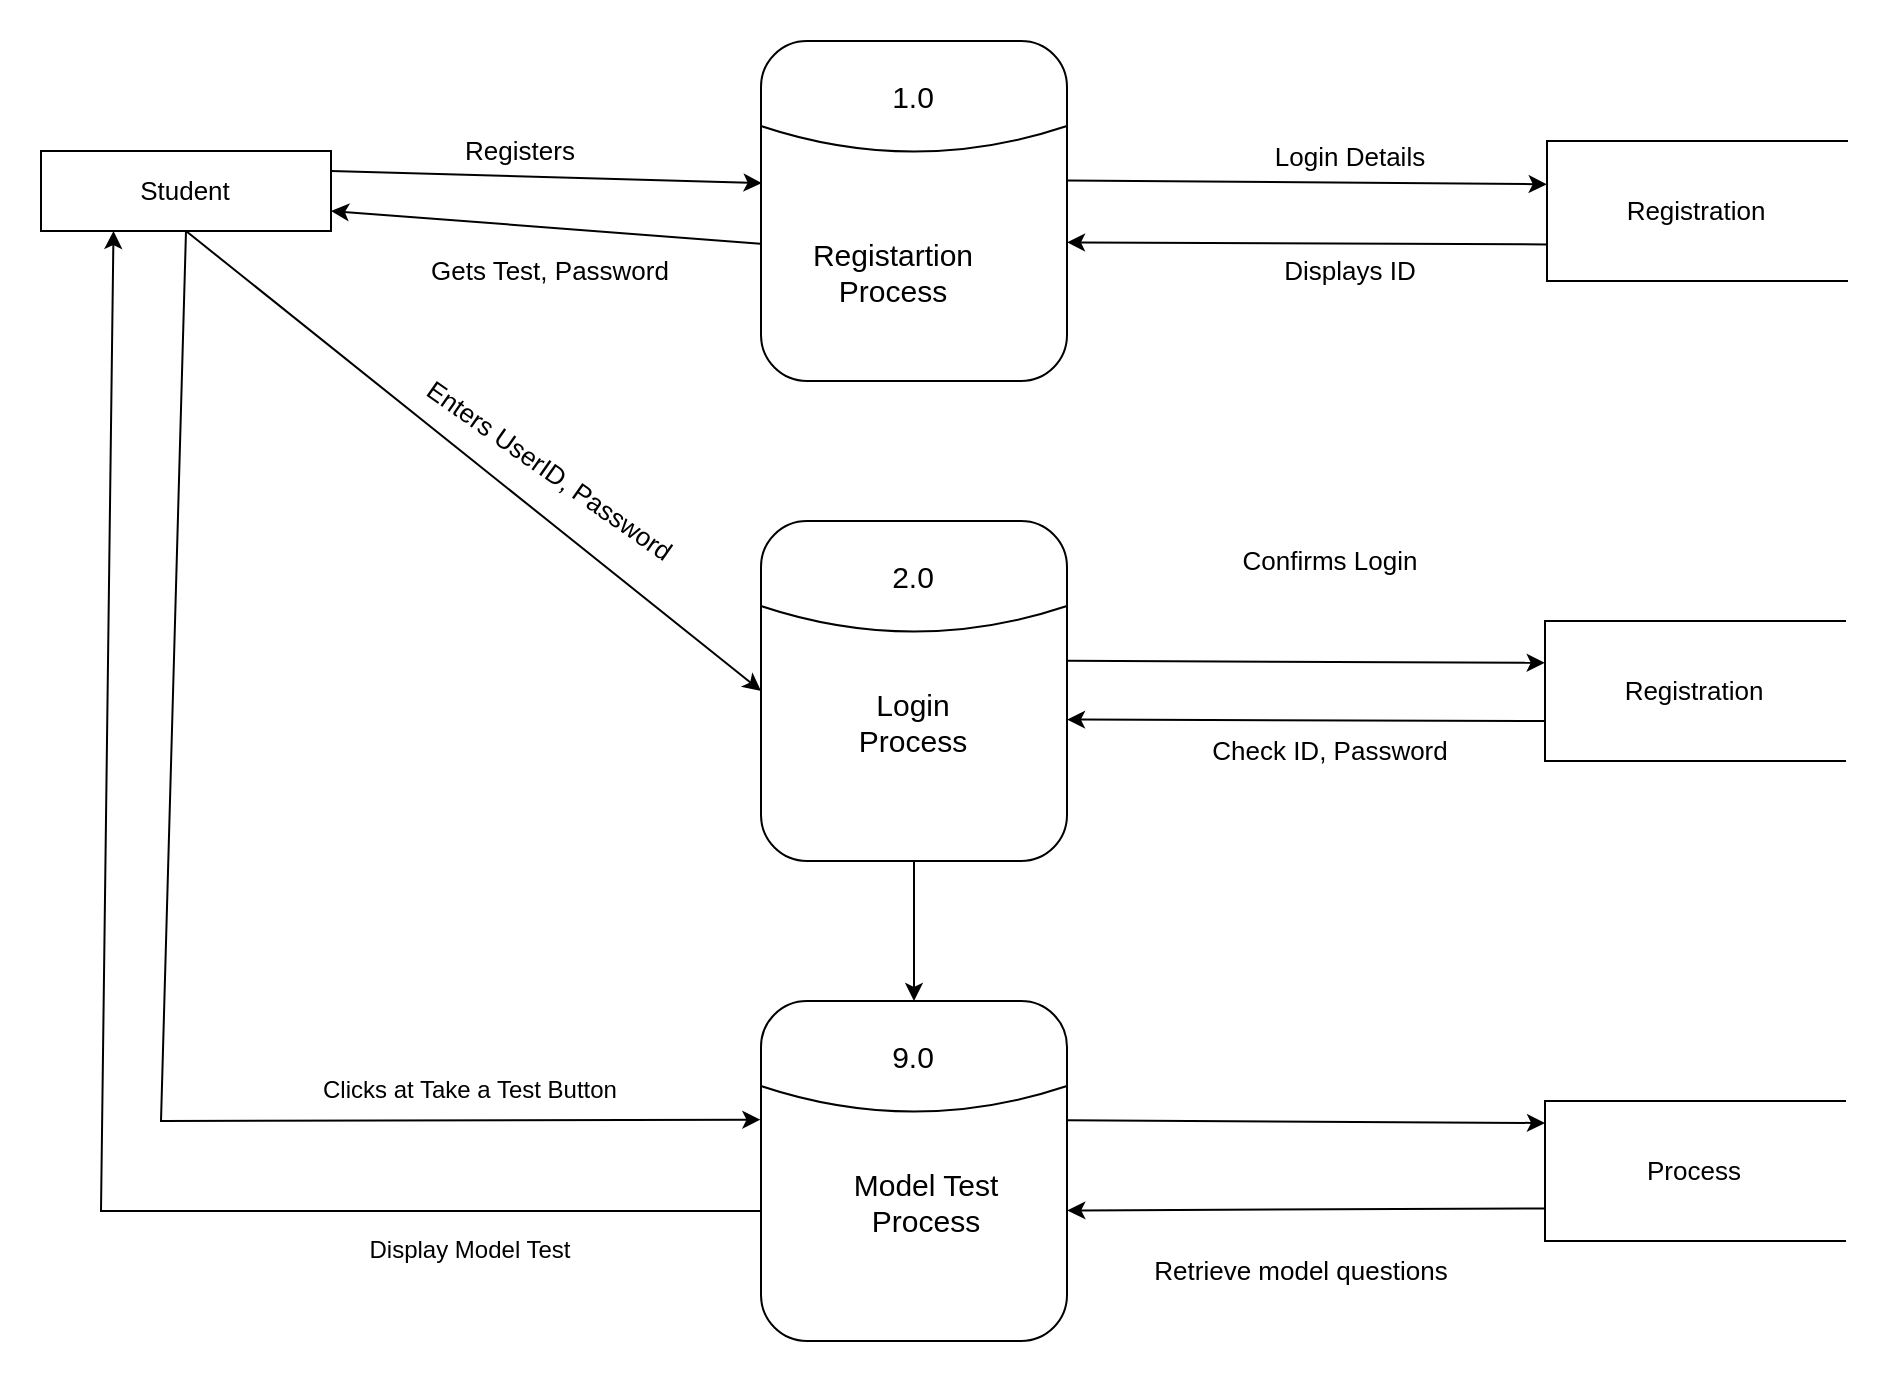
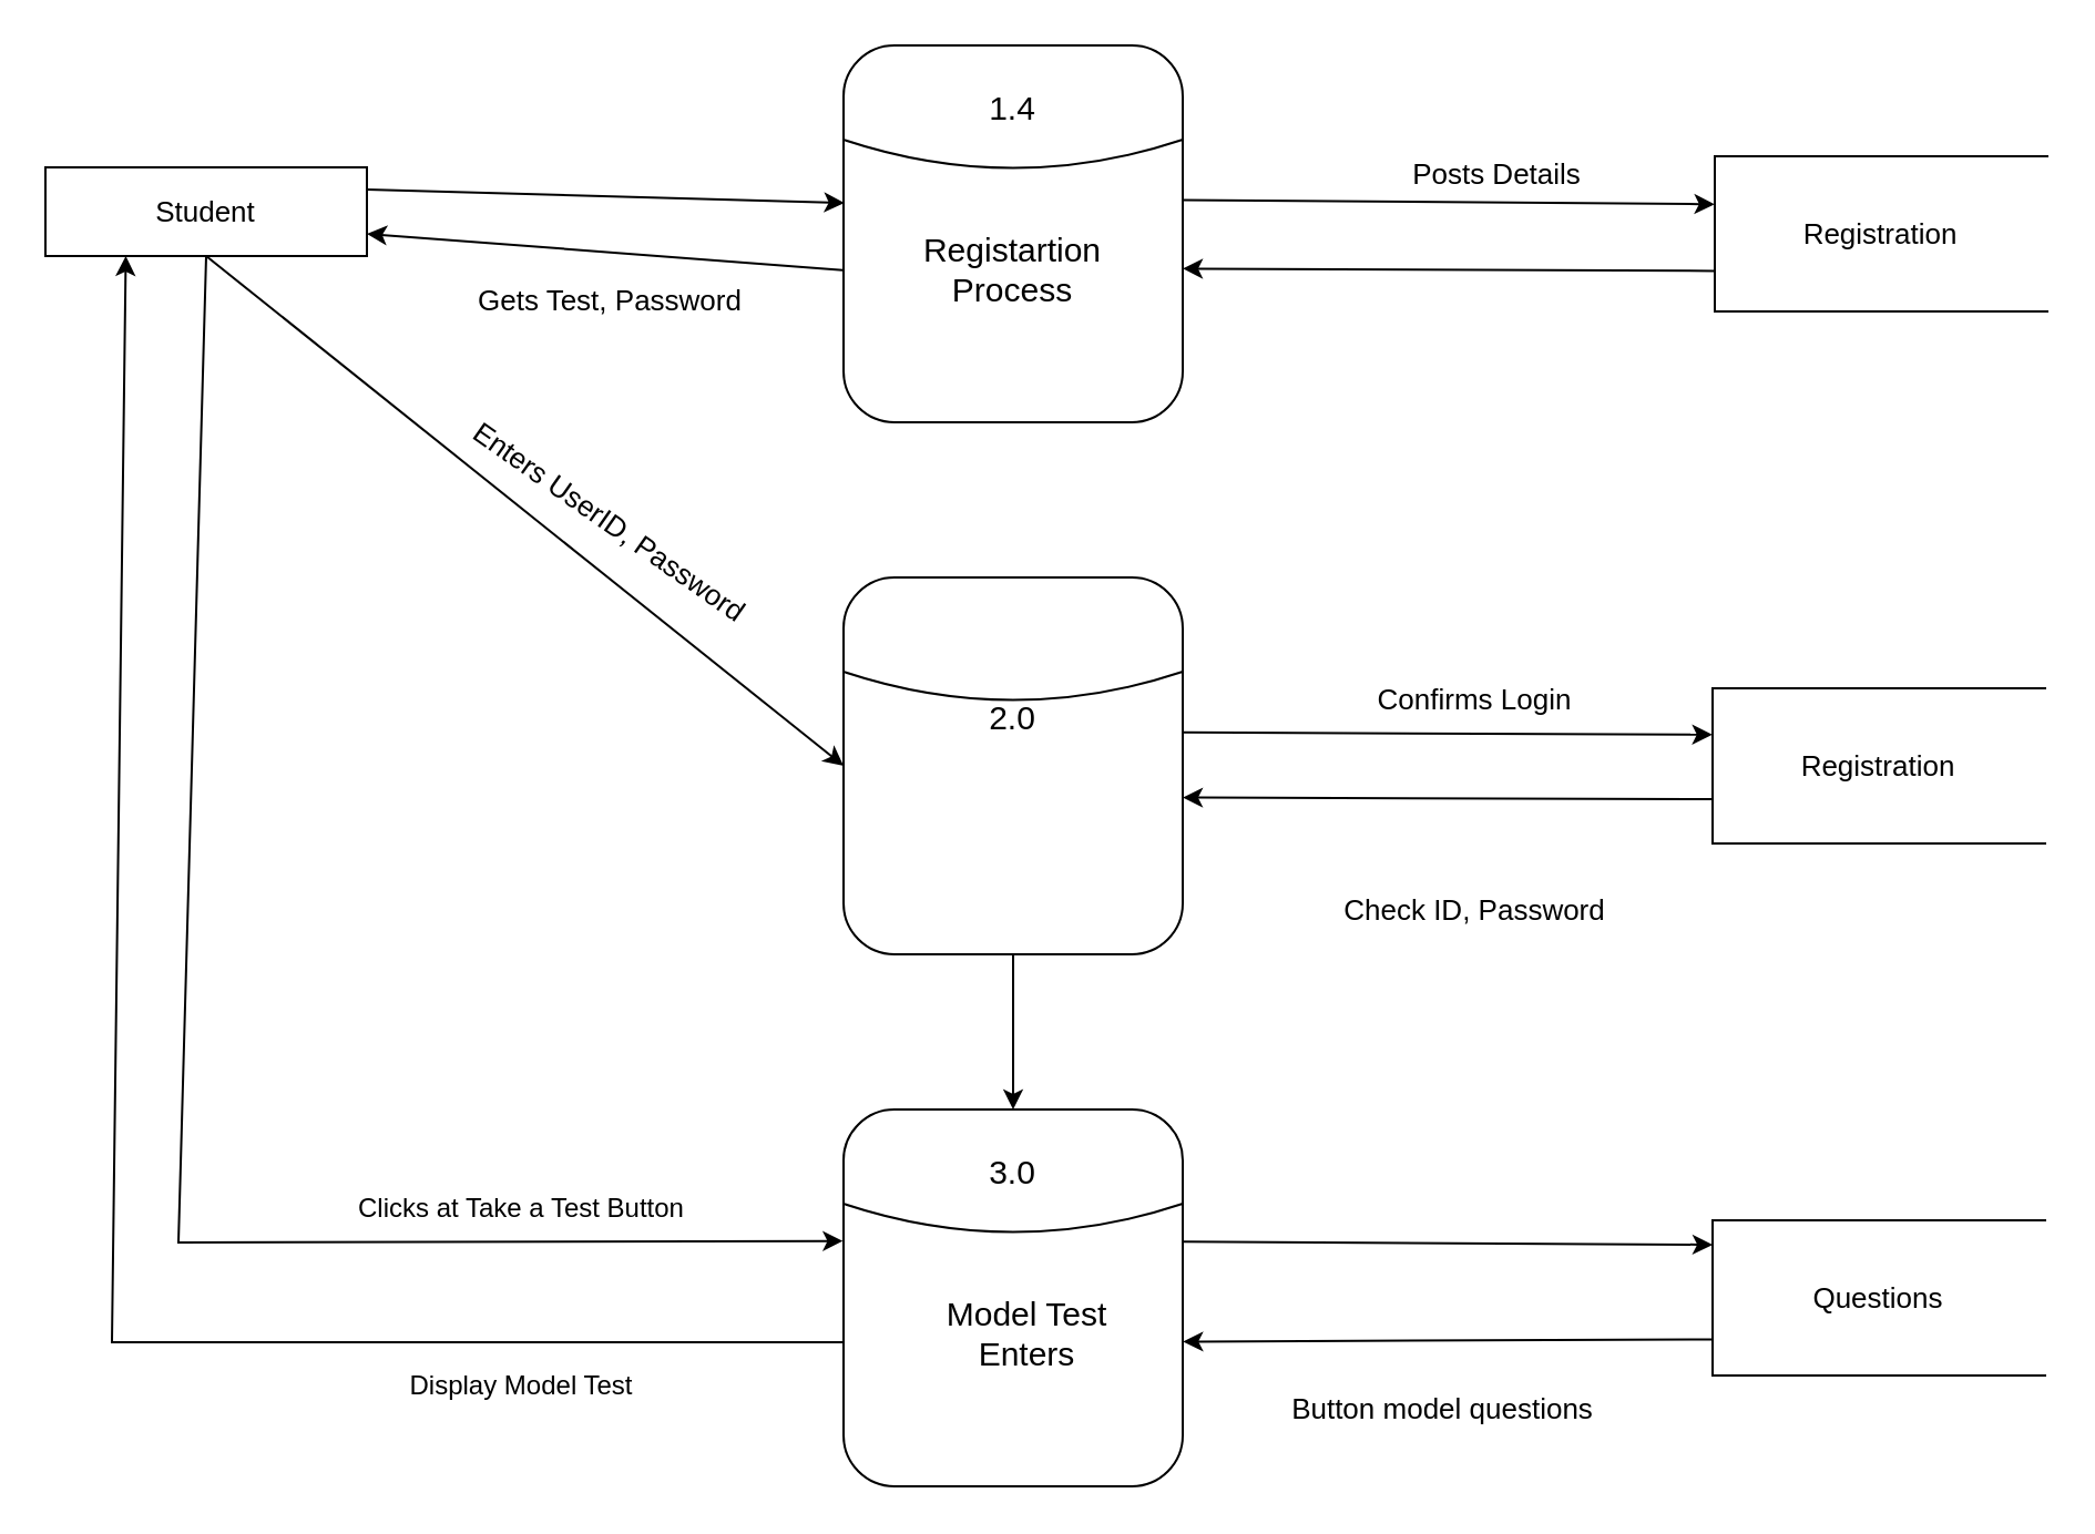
  <mxCell id="0" />
  <mxCell id="1" parent="0" />
  <mxCell id="2" value="&lt;font style=&quot;font-size: 13px;&quot;&gt;Student&lt;/font&gt;" style="rounded=0;whiteSpace=wrap;html=1;" parent="1" vertex="1"><mxGeometry x="20" y="75" width="145" height="40" as="geometry" /></mxCell>
  <mxCell id="3" value="" style="endArrow=classic;html=1;rounded=0;exitX=1;exitY=0.25;exitDx=0;exitDy=0;entryX=0.002;entryY=0.418;entryDx=0;entryDy=0;entryPerimeter=0;" parent="1" source="2" target="25" edge="1"><mxGeometry width="50" height="50" relative="1" as="geometry"><mxPoint x="260" y="210" as="sourcePoint" /><mxPoint x="390.82" y="90.57" as="targetPoint" /></mxGeometry></mxCell>
  <mxCell id="4" value="" style="endArrow=classic;html=1;rounded=0;exitX=-0.002;exitY=0.596;exitDx=0;exitDy=0;entryX=1;entryY=0.75;entryDx=0;entryDy=0;exitPerimeter=0;" parent="1" source="25" target="2" edge="1"><mxGeometry width="50" height="50" relative="1" as="geometry"><mxPoint x="390.69" y="120.6" as="sourcePoint" /><mxPoint x="110" y="130" as="targetPoint" /></mxGeometry></mxCell>
- <mxCell id="5" value="&lt;font style=&quot;font-size: 13px;&quot;&gt;Registers&lt;/font&gt;" style="text;html=1;strokeColor=none;fillColor=none;align=center;verticalAlign=middle;whiteSpace=wrap;rounded=0;" parent="1" vertex="1"><mxGeometry x="230" y="60" width="60" height="30" as="geometry" /></mxCell>
  <mxCell id="6" value="&lt;font style=&quot;font-size: 13px;&quot;&gt;Gets Test, Password&lt;/font&gt;" style="text;html=1;strokeColor=none;fillColor=none;align=center;verticalAlign=middle;whiteSpace=wrap;rounded=0;" parent="1" vertex="1"><mxGeometry x="200" y="120" width="150" height="30" as="geometry" /></mxCell>
  <mxCell id="7" value="" style="endArrow=classic;html=1;rounded=0;exitX=0.5;exitY=1;exitDx=0;exitDy=0;entryX=0;entryY=0.5;entryDx=0;entryDy=0;" parent="1" source="2" target="32" edge="1"><mxGeometry width="50" height="50" relative="1" as="geometry"><mxPoint x="340" y="320" as="sourcePoint" /><mxPoint x="390" y="345" as="targetPoint" /></mxGeometry></mxCell>
  <mxCell id="8" value="&lt;font style=&quot;font-size: 13px;&quot;&gt;Enters UserID, Password&lt;/font&gt;" style="text;html=1;strokeColor=none;fillColor=none;align=center;verticalAlign=middle;whiteSpace=wrap;rounded=0;rotation=35;" parent="1" vertex="1"><mxGeometry x="185" y="220" width="180" height="30" as="geometry" /></mxCell>
  <mxCell id="9" value="" style="endArrow=classic;html=1;rounded=0;exitX=0.5;exitY=1;exitDx=0;exitDy=0;entryX=-0.002;entryY=0.349;entryDx=0;entryDy=0;entryPerimeter=0;" parent="1" source="2" target="37" edge="1"><mxGeometry width="50" height="50" relative="1" as="geometry"><mxPoint x="510" y="500" as="sourcePoint" /><mxPoint x="408.038" y="559.038" as="targetPoint" /><Array as="points"><mxPoint x="80" y="560" /></Array></mxGeometry></mxCell>
  <mxCell id="10" value="Display Model Test" style="text;html=1;strokeColor=none;fillColor=none;align=center;verticalAlign=middle;whiteSpace=wrap;rounded=0;rotation=0;" parent="1" vertex="1"><mxGeometry x="145" y="610" width="180" height="30" as="geometry" /></mxCell>
  <mxCell id="11" value="" style="endArrow=classic;html=1;rounded=0;exitX=0;exitY=0.5;exitDx=0;exitDy=0;entryX=0.25;entryY=1;entryDx=0;entryDy=0;" parent="1" target="2" edge="1"><mxGeometry width="50" height="50" relative="1" as="geometry"><mxPoint x="389" y="605" as="sourcePoint" /><mxPoint x="40" y="140" as="targetPoint" /><Array as="points"><mxPoint x="50" y="605" /></Array></mxGeometry></mxCell>
  <mxCell id="12" value="Clicks at Take a Test Button" style="text;html=1;strokeColor=none;fillColor=none;align=center;verticalAlign=middle;whiteSpace=wrap;rounded=0;rotation=0;" parent="1" vertex="1"><mxGeometry x="150" y="530" width="170" height="30" as="geometry" /></mxCell>
  <mxCell id="13" value="&lt;font style=&quot;font-size: 13px;&quot;&gt;Registration&lt;/font&gt;" style="html=1;dashed=0;whiteSpace=wrap;shape=partialRectangle;right=0;" parent="1" vertex="1"><mxGeometry x="773" y="70" width="150" height="70" as="geometry" /></mxCell>
- <mxCell id="14" value="&lt;font style=&quot;font-size: 13px;&quot;&gt;Displays ID&lt;/font&gt;" style="text;html=1;strokeColor=none;fillColor=none;align=center;verticalAlign=middle;whiteSpace=wrap;rounded=0;" parent="1" vertex="1"><mxGeometry x="630" y="120" width="90" height="30" as="geometry" /></mxCell>
- <mxCell id="15" value="&lt;font style=&quot;font-size: 13px;&quot;&gt;Login Details&lt;/font&gt;" style="text;html=1;strokeColor=none;fillColor=none;align=center;verticalAlign=middle;whiteSpace=wrap;rounded=0;" parent="1" vertex="1"><mxGeometry x="630" y="63" width="90" height="30" as="geometry" /></mxCell>
+ <mxCell id="15" value="&lt;font style=&quot;font-size: 13px;&quot;&gt;Posts Details&lt;/font&gt;" style="text;html=1;strokeColor=none;fillColor=none;align=center;verticalAlign=middle;whiteSpace=wrap;rounded=0;" parent="1" vertex="1"><mxGeometry x="630" y="63" width="90" height="30" as="geometry" /></mxCell>
  <mxCell id="16" value="" style="endArrow=classic;html=1;rounded=0;exitX=1;exitY=0.411;exitDx=0;exitDy=0;entryX=-0.001;entryY=0.299;entryDx=0;entryDy=0;entryPerimeter=0;exitPerimeter=0;" parent="1" source="32" target="18" edge="1"><mxGeometry width="50" height="50" relative="1" as="geometry"><mxPoint x="518.57" y="330.05" as="sourcePoint" /><mxPoint x="772" y="330.87" as="targetPoint" /></mxGeometry></mxCell>
  <mxCell id="17" value="" style="endArrow=classic;html=1;rounded=0;exitX=0.001;exitY=0.715;exitDx=0;exitDy=0;entryX=1;entryY=0.584;entryDx=0;entryDy=0;exitPerimeter=0;entryPerimeter=0;" parent="1" source="18" target="32" edge="1"><mxGeometry width="50" height="50" relative="1" as="geometry"><mxPoint x="772" y="359.87" as="sourcePoint" /><mxPoint x="518.83" y="358.91" as="targetPoint" /></mxGeometry></mxCell>
  <mxCell id="18" value="&lt;font style=&quot;font-size: 13px;&quot;&gt;Registration&lt;/font&gt;" style="html=1;dashed=0;whiteSpace=wrap;shape=partialRectangle;right=0;" parent="1" vertex="1"><mxGeometry x="772" y="310" width="150" height="70" as="geometry" /></mxCell>
- <mxCell id="19" value="&lt;font style=&quot;font-size: 13px;&quot;&gt;Check ID, Password&lt;/font&gt;" style="text;html=1;strokeColor=none;fillColor=none;align=center;verticalAlign=middle;whiteSpace=wrap;rounded=0;" parent="1" vertex="1"><mxGeometry x="595" y="360" width="140" height="30" as="geometry" /></mxCell>
- <mxCell id="20" value="&lt;font style=&quot;font-size: 13px;&quot;&gt;Confirms Login&lt;/font&gt;" style="text;html=1;strokeColor=none;fillColor=none;align=center;verticalAlign=middle;whiteSpace=wrap;rounded=0;" parent="1" vertex="1"><mxGeometry x="610" y="265" width="110" height="30" as="geometry" /></mxCell>
+ <mxCell id="19" value="&lt;font style=&quot;font-size: 13px;&quot;&gt;Check ID, Password&lt;/font&gt;" style="text;html=1;strokeColor=none;fillColor=none;align=center;verticalAlign=middle;whiteSpace=wrap;rounded=0;" parent="1" vertex="1"><mxGeometry x="595" y="395" width="140" height="30" as="geometry" /></mxCell>
+ <mxCell id="20" value="&lt;font style=&quot;font-size: 13px;&quot;&gt;Confirms Login&lt;/font&gt;" style="text;html=1;strokeColor=none;fillColor=none;align=center;verticalAlign=middle;whiteSpace=wrap;rounded=0;" parent="1" vertex="1"><mxGeometry x="610" y="300" width="110" height="30" as="geometry" /></mxCell>
  <mxCell id="21" value="" style="endArrow=classic;html=1;rounded=0;exitX=0.998;exitY=0.351;exitDx=0;exitDy=0;entryX=-0.001;entryY=0.299;entryDx=0;entryDy=0;entryPerimeter=0;exitPerimeter=0;" parent="1" edge="1" source="37"><mxGeometry width="50" height="50" relative="1" as="geometry"><mxPoint x="534.997" y="560" as="sourcePoint" /><mxPoint x="772" y="561" as="targetPoint" /></mxGeometry></mxCell>
- <mxCell id="22" value="&lt;font style=&quot;font-size: 13px;&quot;&gt;Process&lt;/font&gt;" style="html=1;dashed=0;whiteSpace=wrap;shape=partialRectangle;right=0;" parent="1" vertex="1"><mxGeometry x="772" y="550" width="150" height="70" as="geometry" /></mxCell>
- <mxCell id="23" value="&lt;font style=&quot;font-size: 13px;&quot;&gt;Retrieve model questions&lt;/font&gt;" style="text;html=1;strokeColor=none;fillColor=none;align=center;verticalAlign=middle;whiteSpace=wrap;rounded=0;" parent="1" vertex="1"><mxGeometry x="573.5" y="620" width="153" height="30" as="geometry" /></mxCell>
+ <mxCell id="22" value="&lt;font style=&quot;font-size: 13px;&quot;&gt;Questions&lt;/font&gt;" style="html=1;dashed=0;whiteSpace=wrap;shape=partialRectangle;right=0;" parent="1" vertex="1"><mxGeometry x="772" y="550" width="150" height="70" as="geometry" /></mxCell>
+ <mxCell id="23" value="&lt;font style=&quot;font-size: 13px;&quot;&gt;Button model questions&lt;/font&gt;" style="text;html=1;strokeColor=none;fillColor=none;align=center;verticalAlign=middle;whiteSpace=wrap;rounded=0;" parent="1" vertex="1"><mxGeometry x="573.5" y="620" width="153" height="30" as="geometry" /></mxCell>
  <mxCell id="24" value="" style="group" vertex="1" connectable="0" parent="1"><mxGeometry x="380" y="20" width="153" height="170" as="geometry" /></mxCell>
  <mxCell id="25" value="" style="rounded=1;whiteSpace=wrap;html=1;" vertex="1" parent="24"><mxGeometry width="153" height="170" as="geometry" /></mxCell>
  <mxCell id="26" value="" style="endArrow=none;html=1;exitX=0;exitY=0.25;exitDx=0;exitDy=0;entryX=1;entryY=0.25;entryDx=0;entryDy=0;curved=1;" edge="1" parent="24" source="25" target="25"><mxGeometry width="50" height="50" relative="1" as="geometry"><mxPoint x="85" y="127.5" as="sourcePoint" /><mxPoint x="127.5" y="85" as="targetPoint" /><Array as="points"><mxPoint x="76.5" y="68" /></Array></mxGeometry></mxCell>
- <mxCell id="27" value="&lt;font style=&quot;font-size: 15px;&quot;&gt;1.0&lt;/font&gt;" style="text;html=1;strokeColor=none;fillColor=none;align=center;verticalAlign=middle;whiteSpace=wrap;rounded=0;" vertex="1" parent="24"><mxGeometry x="52.214" y="16.19" width="48.571" height="24.286" as="geometry" /></mxCell>
- <mxCell id="28" value="&lt;font style=&quot;font-size: 15px;&quot;&gt;Registartion Process&lt;/font&gt;" style="text;html=1;strokeColor=none;fillColor=none;align=center;verticalAlign=middle;whiteSpace=wrap;rounded=0;" vertex="1" parent="24"><mxGeometry x="5.786" y="104.048" width="121.429" height="24.286" as="geometry" /></mxCell>
+ <mxCell id="27" value="&lt;font style=&quot;font-size: 15px;&quot;&gt;1.4&lt;/font&gt;" style="text;html=1;strokeColor=none;fillColor=none;align=center;verticalAlign=middle;whiteSpace=wrap;rounded=0;" vertex="1" parent="24"><mxGeometry x="52.214" y="16.19" width="48.571" height="24.286" as="geometry" /></mxCell>
+ <mxCell id="28" value="&lt;font style=&quot;font-size: 15px;&quot;&gt;Registartion Process&lt;/font&gt;" style="text;html=1;strokeColor=none;fillColor=none;align=center;verticalAlign=middle;whiteSpace=wrap;rounded=0;" vertex="1" parent="24"><mxGeometry x="15.786" y="89.048" width="121.429" height="24.286" as="geometry" /></mxCell>
  <mxCell id="29" value="" style="endArrow=classic;html=1;rounded=0;entryX=-0.001;entryY=0.309;entryDx=0;entryDy=0;entryPerimeter=0;exitX=1.001;exitY=0.41;exitDx=0;exitDy=0;exitPerimeter=0;" edge="1" parent="1" source="25" target="13"><mxGeometry width="50" height="50" relative="1" as="geometry"><mxPoint x="530" y="90" as="sourcePoint" /><mxPoint x="770" y="91" as="targetPoint" /></mxGeometry></mxCell>
  <mxCell id="30" value="" style="endArrow=classic;html=1;rounded=0;exitX=-0.002;exitY=0.596;exitDx=0;exitDy=0;entryX=1;entryY=0.75;entryDx=0;entryDy=0;exitPerimeter=0;" edge="1" parent="1"><mxGeometry width="50" height="50" relative="1" as="geometry"><mxPoint x="773" y="121.69" as="sourcePoint" /><mxPoint x="533" y="120.69" as="targetPoint" /></mxGeometry></mxCell>
  <mxCell id="31" value="" style="group" vertex="1" connectable="0" parent="1"><mxGeometry x="380" y="260" width="153" height="170" as="geometry" /></mxCell>
  <mxCell id="32" value="" style="rounded=1;whiteSpace=wrap;html=1;" vertex="1" parent="31"><mxGeometry width="153" height="170" as="geometry" /></mxCell>
  <mxCell id="33" value="" style="endArrow=none;html=1;exitX=0;exitY=0.25;exitDx=0;exitDy=0;entryX=1;entryY=0.25;entryDx=0;entryDy=0;curved=1;" edge="1" parent="31" source="32" target="32"><mxGeometry width="50" height="50" relative="1" as="geometry"><mxPoint x="85" y="127.5" as="sourcePoint" /><mxPoint x="127.5" y="85" as="targetPoint" /><Array as="points"><mxPoint x="76.5" y="68" /></Array></mxGeometry></mxCell>
- <mxCell id="34" value="&lt;font style=&quot;font-size: 15px;&quot;&gt;2.0&lt;/font&gt;" style="text;html=1;strokeColor=none;fillColor=none;align=center;verticalAlign=middle;whiteSpace=wrap;rounded=0;" vertex="1" parent="31"><mxGeometry x="52.214" y="16.19" width="48.571" height="24.286" as="geometry" /></mxCell>
- <mxCell id="35" value="&lt;font style=&quot;font-size: 15px;&quot;&gt;Login&lt;br&gt;Process&lt;/font&gt;" style="text;html=1;strokeColor=none;fillColor=none;align=center;verticalAlign=middle;whiteSpace=wrap;rounded=0;" vertex="1" parent="31"><mxGeometry x="15.786" y="89.048" width="121.429" height="24.286" as="geometry" /></mxCell>
+ <mxCell id="34" value="&lt;font style=&quot;font-size: 15px;&quot;&gt;2.0&lt;/font&gt;" style="text;html=1;strokeColor=none;fillColor=none;align=center;verticalAlign=middle;whiteSpace=wrap;rounded=0;" vertex="1" parent="31"><mxGeometry x="52.214" y="51.19" width="48.571" height="24.286" as="geometry" /></mxCell>
  <mxCell id="36" value="" style="group" vertex="1" connectable="0" parent="1"><mxGeometry x="380" y="500" width="153" height="170" as="geometry" /></mxCell>
  <mxCell id="37" value="" style="rounded=1;whiteSpace=wrap;html=1;" vertex="1" parent="36"><mxGeometry width="153" height="170" as="geometry" /></mxCell>
  <mxCell id="38" value="" style="endArrow=none;html=1;exitX=0;exitY=0.25;exitDx=0;exitDy=0;entryX=1;entryY=0.25;entryDx=0;entryDy=0;curved=1;" edge="1" parent="36" source="37" target="37"><mxGeometry width="50" height="50" relative="1" as="geometry"><mxPoint x="85" y="127.5" as="sourcePoint" /><mxPoint x="127.5" y="85" as="targetPoint" /><Array as="points"><mxPoint x="76.5" y="68" /></Array></mxGeometry></mxCell>
- <mxCell id="39" value="&lt;font style=&quot;font-size: 15px;&quot;&gt;9.0&lt;/font&gt;" style="text;html=1;strokeColor=none;fillColor=none;align=center;verticalAlign=middle;whiteSpace=wrap;rounded=0;" vertex="1" parent="36"><mxGeometry x="52.214" y="16.19" width="48.571" height="24.286" as="geometry" /></mxCell>
- <mxCell id="40" value="&lt;font style=&quot;font-size: 15px;&quot;&gt;Model Test&lt;br&gt;Process&lt;/font&gt;" style="text;html=1;strokeColor=none;fillColor=none;align=center;verticalAlign=middle;whiteSpace=wrap;rounded=0;" vertex="1" parent="36"><mxGeometry x="15.79" y="89.05" width="134.21" height="24.29" as="geometry" /></mxCell>
+ <mxCell id="39" value="&lt;font style=&quot;font-size: 15px;&quot;&gt;3.0&lt;/font&gt;" style="text;html=1;strokeColor=none;fillColor=none;align=center;verticalAlign=middle;whiteSpace=wrap;rounded=0;" vertex="1" parent="36"><mxGeometry x="52.214" y="16.19" width="48.571" height="24.286" as="geometry" /></mxCell>
+ <mxCell id="40" value="&lt;font style=&quot;font-size: 15px;&quot;&gt;Model Test&lt;br&gt;Enters&lt;/font&gt;" style="text;html=1;strokeColor=none;fillColor=none;align=center;verticalAlign=middle;whiteSpace=wrap;rounded=0;" vertex="1" parent="36"><mxGeometry x="15.79" y="89.05" width="134.21" height="24.29" as="geometry" /></mxCell>
  <mxCell id="41" value="" style="endArrow=classic;html=1;rounded=0;exitX=0.001;exitY=0.715;exitDx=0;exitDy=0;entryX=1.001;entryY=0.616;entryDx=0;entryDy=0;exitPerimeter=0;entryPerimeter=0;" parent="36" edge="1" target="37"><mxGeometry width="50" height="50" relative="1" as="geometry"><mxPoint x="392.15" y="103.73" as="sourcePoint" /><mxPoint x="153" y="104.66" as="targetPoint" /></mxGeometry></mxCell>
  <mxCell id="42" value="" style="endArrow=classic;html=1;rounded=0;exitX=0.5;exitY=1;exitDx=0;exitDy=0;entryX=0.5;entryY=0;entryDx=0;entryDy=0;" edge="1" parent="1" source="32" target="37"><mxGeometry width="50" height="50" relative="1" as="geometry"><mxPoint x="456.5" y="430" as="sourcePoint" /><mxPoint x="456.5" y="500" as="targetPoint" /></mxGeometry></mxCell>
